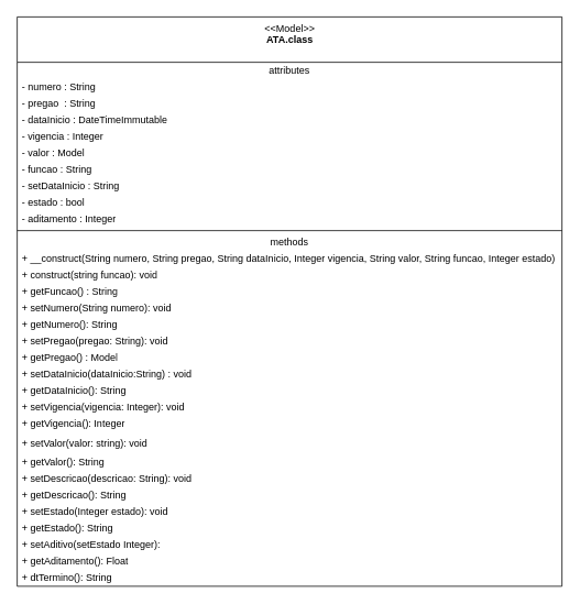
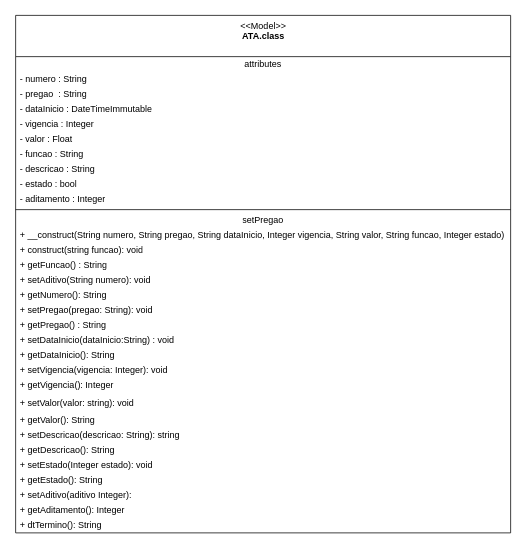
  <mxCell id="0" />
  <mxCell id="1" parent="0" />
  <mxCell id="2" value="&amp;lt;&amp;lt;Model&amp;gt;&amp;gt;&lt;br&gt;&lt;b&gt;ATA.class&lt;/b&gt;" style="swimlane;fontStyle=0;align=center;verticalAlign=top;childLayout=stackLayout;horizontal=1;startSize=55;horizontalStack=0;resizeParent=1;resizeParentMax=0;resizeLast=0;collapsible=0;marginBottom=0;html=1;" vertex="1" parent="1"><mxGeometry x="20" y="20" width="660" height="690" as="geometry" /></mxCell>
  <mxCell id="3" value="attributes" style="text;html=1;strokeColor=none;fillColor=none;align=center;verticalAlign=middle;spacingLeft=4;spacingRight=4;overflow=hidden;rotatable=0;points=[[0,0.5],[1,0.5]];portConstraint=eastwest;" vertex="1" parent="2"><mxGeometry y="55" width="660" height="20" as="geometry" /></mxCell>
  <mxCell id="4" value="- numero : String&lt;br&gt;&lt;br&gt;- aditamento : Integer" style="text;html=1;strokeColor=none;fillColor=none;align=left;verticalAlign=middle;spacingLeft=4;spacingRight=4;overflow=hidden;rotatable=0;points=[[0,0.5],[1,0.5]];portConstraint=eastwest;" vertex="1" parent="2"><mxGeometry y="75" width="660" height="20" as="geometry" /></mxCell>
  <mxCell id="5" value="&lt;span style=&quot;color: rgb(0 , 0 , 0)&quot;&gt;- pregao&amp;nbsp; : String&lt;/span&gt;&lt;br style=&quot;color: rgb(0 , 0 , 0)&quot;&gt;&lt;br style=&quot;color: rgb(0 , 0 , 0)&quot;&gt;&lt;span style=&quot;color: rgb(0 , 0 , 0)&quot;&gt;- estado : bool&lt;/span&gt;" style="text;html=1;strokeColor=none;fillColor=none;align=left;verticalAlign=middle;spacingLeft=4;spacingRight=4;overflow=hidden;rotatable=0;points=[[0,0.5],[1,0.5]];portConstraint=eastwest;fontColor=#808080;" vertex="1" parent="2"><mxGeometry y="95" width="660" height="20" as="geometry" /></mxCell>
  <mxCell id="6" value="- dataInicio : DateTimeImmutable" style="text;html=1;strokeColor=none;fillColor=none;align=left;verticalAlign=middle;spacingLeft=4;spacingRight=4;overflow=hidden;rotatable=0;points=[[0,0.5],[1,0.5]];portConstraint=eastwest;" vertex="1" parent="2"><mxGeometry y="115" width="660" height="20" as="geometry" /></mxCell>
  <mxCell id="7" value="- vigencia : Integer" style="text;html=1;strokeColor=none;fillColor=none;align=left;verticalAlign=middle;spacingLeft=4;spacingRight=4;overflow=hidden;rotatable=0;points=[[0,0.5],[1,0.5]];portConstraint=eastwest;" vertex="1" parent="2"><mxGeometry y="135" width="660" height="20" as="geometry" /></mxCell>
- <mxCell id="8" value="- valor : Model" style="text;html=1;strokeColor=none;fillColor=none;align=left;verticalAlign=middle;spacingLeft=4;spacingRight=4;overflow=hidden;rotatable=0;points=[[0,0.5],[1,0.5]];portConstraint=eastwest;" vertex="1" parent="2"><mxGeometry y="155" width="660" height="20" as="geometry" /></mxCell>
+ <mxCell id="8" value="- valor : Float" style="text;html=1;strokeColor=none;fillColor=none;align=left;verticalAlign=middle;spacingLeft=4;spacingRight=4;overflow=hidden;rotatable=0;points=[[0,0.5],[1,0.5]];portConstraint=eastwest;" vertex="1" parent="2"><mxGeometry y="155" width="660" height="20" as="geometry" /></mxCell>
  <mxCell id="9" value="- funcao : String" style="text;html=1;strokeColor=none;fillColor=none;align=left;verticalAlign=middle;spacingLeft=4;spacingRight=4;overflow=hidden;rotatable=0;points=[[0,0.5],[1,0.5]];portConstraint=eastwest;" vertex="1" parent="2"><mxGeometry y="175" width="660" height="20" as="geometry" /></mxCell>
- <mxCell id="10" value="- setDataInicio : String" style="text;html=1;strokeColor=none;fillColor=none;align=left;verticalAlign=middle;spacingLeft=4;spacingRight=4;overflow=hidden;rotatable=0;points=[[0,0.5],[1,0.5]];portConstraint=eastwest;" vertex="1" parent="2"><mxGeometry y="195" width="660" height="20" as="geometry" /></mxCell>
+ <mxCell id="10" value="- descricao : String" style="text;html=1;strokeColor=none;fillColor=none;align=left;verticalAlign=middle;spacingLeft=4;spacingRight=4;overflow=hidden;rotatable=0;points=[[0,0.5],[1,0.5]];portConstraint=eastwest;" vertex="1" parent="2"><mxGeometry y="195" width="660" height="20" as="geometry" /></mxCell>
  <mxCell id="11" value="- estado : bool" style="text;html=1;strokeColor=none;fillColor=none;align=left;verticalAlign=middle;spacingLeft=4;spacingRight=4;overflow=hidden;rotatable=0;points=[[0,0.5],[1,0.5]];portConstraint=eastwest;" vertex="1" parent="2"><mxGeometry y="215" width="660" height="20" as="geometry" /></mxCell>
  <mxCell id="12" value="- aditamento : Integer" style="text;html=1;strokeColor=none;fillColor=none;align=left;verticalAlign=middle;spacingLeft=4;spacingRight=4;overflow=hidden;rotatable=0;points=[[0,0.5],[1,0.5]];portConstraint=eastwest;" vertex="1" parent="2"><mxGeometry y="235" width="660" height="20" as="geometry" /></mxCell>
  <mxCell id="13" value="" style="line;strokeWidth=1;fillColor=none;align=left;verticalAlign=middle;spacingTop=-1;spacingLeft=3;spacingRight=3;rotatable=0;labelPosition=right;points=[];portConstraint=eastwest;" vertex="1" parent="2"><mxGeometry y="255" width="660" height="8" as="geometry" /></mxCell>
- <mxCell id="14" value="methods" style="text;html=1;strokeColor=none;fillColor=none;align=center;verticalAlign=middle;spacingLeft=4;spacingRight=4;overflow=hidden;rotatable=0;points=[[0,0.5],[1,0.5]];portConstraint=eastwest;" vertex="1" parent="2"><mxGeometry y="263" width="660" height="20" as="geometry" /></mxCell>
+ <mxCell id="14" value="setPregao" style="text;html=1;strokeColor=none;fillColor=none;align=center;verticalAlign=middle;spacingLeft=4;spacingRight=4;overflow=hidden;rotatable=0;points=[[0,0.5],[1,0.5]];portConstraint=eastwest;" vertex="1" parent="2"><mxGeometry y="263" width="660" height="20" as="geometry" /></mxCell>
  <mxCell id="15" value="+ __construct(String numero, String pregao, String dataInicio, Integer vigencia, String valor, String funcao, Integer estado)" style="text;html=1;strokeColor=none;fillColor=none;align=left;verticalAlign=middle;spacingLeft=4;spacingRight=4;overflow=hidden;rotatable=0;points=[[0,0.5],[1,0.5]];portConstraint=eastwest;" vertex="1" parent="2"><mxGeometry y="283" width="660" height="20" as="geometry" /></mxCell>
  <mxCell id="16" value="+ construct(string funcao): void" style="text;html=1;strokeColor=none;fillColor=none;align=left;verticalAlign=middle;spacingLeft=4;spacingRight=4;overflow=hidden;rotatable=0;points=[[0,0.5],[1,0.5]];portConstraint=eastwest;" vertex="1" parent="2"><mxGeometry y="303" width="660" height="20" as="geometry" /></mxCell>
  <mxCell id="17" value="+ getFuncao() : String" style="text;html=1;strokeColor=none;fillColor=none;align=left;verticalAlign=middle;spacingLeft=4;spacingRight=4;overflow=hidden;rotatable=0;points=[[0,0.5],[1,0.5]];portConstraint=eastwest;" vertex="1" parent="2"><mxGeometry y="323" width="660" height="20" as="geometry" /></mxCell>
- <mxCell id="18" value="+ setNumero(String numero): void" style="text;html=1;strokeColor=none;fillColor=none;align=left;verticalAlign=middle;spacingLeft=4;spacingRight=4;overflow=hidden;rotatable=0;points=[[0,0.5],[1,0.5]];portConstraint=eastwest;" vertex="1" parent="2"><mxGeometry y="343" width="660" height="20" as="geometry" /></mxCell>
+ <mxCell id="18" value="+ setAditivo(String numero): void" style="text;html=1;strokeColor=none;fillColor=none;align=left;verticalAlign=middle;spacingLeft=4;spacingRight=4;overflow=hidden;rotatable=0;points=[[0,0.5],[1,0.5]];portConstraint=eastwest;" vertex="1" parent="2"><mxGeometry y="343" width="660" height="20" as="geometry" /></mxCell>
  <mxCell id="19" value="+ getNumero(): String" style="text;html=1;strokeColor=none;fillColor=none;align=left;verticalAlign=middle;spacingLeft=4;spacingRight=4;overflow=hidden;rotatable=0;points=[[0,0.5],[1,0.5]];portConstraint=eastwest;" vertex="1" parent="2"><mxGeometry y="363" width="660" height="20" as="geometry" /></mxCell>
  <mxCell id="20" value="+ setPregao(pregao: String): void" style="text;html=1;strokeColor=none;fillColor=none;align=left;verticalAlign=middle;spacingLeft=4;spacingRight=4;overflow=hidden;rotatable=0;points=[[0,0.5],[1,0.5]];portConstraint=eastwest;" vertex="1" parent="2"><mxGeometry y="383" width="660" height="20" as="geometry" /></mxCell>
- <mxCell id="21" value="+ getPregao() : Model" style="text;html=1;strokeColor=none;fillColor=none;align=left;verticalAlign=middle;spacingLeft=4;spacingRight=4;overflow=hidden;rotatable=0;points=[[0,0.5],[1,0.5]];portConstraint=eastwest;" vertex="1" parent="2"><mxGeometry y="403" width="660" height="20" as="geometry" /></mxCell>
+ <mxCell id="21" value="+ getPregao() : String" style="text;html=1;strokeColor=none;fillColor=none;align=left;verticalAlign=middle;spacingLeft=4;spacingRight=4;overflow=hidden;rotatable=0;points=[[0,0.5],[1,0.5]];portConstraint=eastwest;" vertex="1" parent="2"><mxGeometry y="403" width="660" height="20" as="geometry" /></mxCell>
  <mxCell id="22" value="+ setDataInicio(dataInicio:String) : void" style="text;html=1;strokeColor=none;fillColor=none;align=left;verticalAlign=middle;spacingLeft=4;spacingRight=4;overflow=hidden;rotatable=0;points=[[0,0.5],[1,0.5]];portConstraint=eastwest;" vertex="1" parent="2"><mxGeometry y="423" width="660" height="20" as="geometry" /></mxCell>
  <mxCell id="23" value="+ getDataInicio(): String" style="text;html=1;strokeColor=none;fillColor=none;align=left;verticalAlign=middle;spacingLeft=4;spacingRight=4;overflow=hidden;rotatable=0;points=[[0,0.5],[1,0.5]];portConstraint=eastwest;" vertex="1" parent="2"><mxGeometry y="443" width="660" height="20" as="geometry" /></mxCell>
  <mxCell id="24" value="+ setVigencia(vigencia: Integer): void" style="text;html=1;strokeColor=none;fillColor=none;align=left;verticalAlign=middle;spacingLeft=4;spacingRight=4;overflow=hidden;rotatable=0;points=[[0,0.5],[1,0.5]];portConstraint=eastwest;" vertex="1" parent="2"><mxGeometry y="463" width="660" height="20" as="geometry" /></mxCell>
  <mxCell id="25" value="+ getVigencia(): Integer" style="text;html=1;strokeColor=none;fillColor=none;align=left;verticalAlign=middle;spacingLeft=4;spacingRight=4;overflow=hidden;rotatable=0;points=[[0,0.5],[1,0.5]];portConstraint=eastwest;" vertex="1" parent="2"><mxGeometry y="483" width="660" height="20" as="geometry" /></mxCell>
  <mxCell id="26" value="+ setValor(valor: string): void" style="text;html=1;strokeColor=none;fillColor=none;align=left;verticalAlign=middle;spacingLeft=4;spacingRight=4;overflow=hidden;rotatable=0;points=[[0,0.5],[1,0.5]];portConstraint=eastwest;" vertex="1" parent="2"><mxGeometry y="503" width="660" height="27" as="geometry" /></mxCell>
  <mxCell id="27" value="+ getValor(): String" style="text;html=1;strokeColor=none;fillColor=none;align=left;verticalAlign=middle;spacingLeft=4;spacingRight=4;overflow=hidden;rotatable=0;points=[[0,0.5],[1,0.5]];portConstraint=eastwest;" vertex="1" parent="2"><mxGeometry y="530" width="660" height="20" as="geometry" /></mxCell>
- <mxCell id="28" value="+ setDescricao(descricao: String): void" style="text;html=1;strokeColor=none;fillColor=none;align=left;verticalAlign=middle;spacingLeft=4;spacingRight=4;overflow=hidden;rotatable=0;points=[[0,0.5],[1,0.5]];portConstraint=eastwest;" vertex="1" parent="2"><mxGeometry y="550" width="660" height="20" as="geometry" /></mxCell>
+ <mxCell id="28" value="+ setDescricao(descricao: String): string" style="text;html=1;strokeColor=none;fillColor=none;align=left;verticalAlign=middle;spacingLeft=4;spacingRight=4;overflow=hidden;rotatable=0;points=[[0,0.5],[1,0.5]];portConstraint=eastwest;" vertex="1" parent="2"><mxGeometry y="550" width="660" height="20" as="geometry" /></mxCell>
  <mxCell id="29" value="+ getDescricao(): String" style="text;html=1;strokeColor=none;fillColor=none;align=left;verticalAlign=middle;spacingLeft=4;spacingRight=4;overflow=hidden;rotatable=0;points=[[0,0.5],[1,0.5]];portConstraint=eastwest;" vertex="1" parent="2"><mxGeometry y="570" width="660" height="20" as="geometry" /></mxCell>
  <mxCell id="30" value="+ setEstado(Integer estado): void" style="text;html=1;strokeColor=none;fillColor=none;align=left;verticalAlign=middle;spacingLeft=4;spacingRight=4;overflow=hidden;rotatable=0;points=[[0,0.5],[1,0.5]];portConstraint=eastwest;" vertex="1" parent="2"><mxGeometry y="590" width="660" height="20" as="geometry" /></mxCell>
  <mxCell id="31" value="+ getEstado(): String" style="text;html=1;strokeColor=none;fillColor=none;align=left;verticalAlign=middle;spacingLeft=4;spacingRight=4;overflow=hidden;rotatable=0;points=[[0,0.5],[1,0.5]];portConstraint=eastwest;" vertex="1" parent="2"><mxGeometry y="610" width="660" height="20" as="geometry" /></mxCell>
- <mxCell id="32" value="+ setAditivo(setEstado Integer):&amp;nbsp;" style="text;html=1;strokeColor=none;fillColor=none;align=left;verticalAlign=middle;spacingLeft=4;spacingRight=4;overflow=hidden;rotatable=0;points=[[0,0.5],[1,0.5]];portConstraint=eastwest;" vertex="1" parent="2"><mxGeometry y="630" width="660" height="20" as="geometry" /></mxCell>
- <mxCell id="33" value="+ getAditamento(): Float" style="text;html=1;strokeColor=none;fillColor=none;align=left;verticalAlign=middle;spacingLeft=4;spacingRight=4;overflow=hidden;rotatable=0;points=[[0,0.5],[1,0.5]];portConstraint=eastwest;" vertex="1" parent="2"><mxGeometry y="650" width="660" height="20" as="geometry" /></mxCell>
+ <mxCell id="32" value="+ setAditivo(aditivo Integer):&amp;nbsp;" style="text;html=1;strokeColor=none;fillColor=none;align=left;verticalAlign=middle;spacingLeft=4;spacingRight=4;overflow=hidden;rotatable=0;points=[[0,0.5],[1,0.5]];portConstraint=eastwest;" vertex="1" parent="2"><mxGeometry y="630" width="660" height="20" as="geometry" /></mxCell>
+ <mxCell id="33" value="+ getAditamento(): Integer" style="text;html=1;strokeColor=none;fillColor=none;align=left;verticalAlign=middle;spacingLeft=4;spacingRight=4;overflow=hidden;rotatable=0;points=[[0,0.5],[1,0.5]];portConstraint=eastwest;" vertex="1" parent="2"><mxGeometry y="650" width="660" height="20" as="geometry" /></mxCell>
  <mxCell id="34" value="+ dtTermino(): String" style="text;html=1;strokeColor=none;fillColor=none;align=left;verticalAlign=middle;spacingLeft=4;spacingRight=4;overflow=hidden;rotatable=0;points=[[0,0.5],[1,0.5]];portConstraint=eastwest;" vertex="1" parent="2"><mxGeometry y="670" width="660" height="20" as="geometry" /></mxCell>
